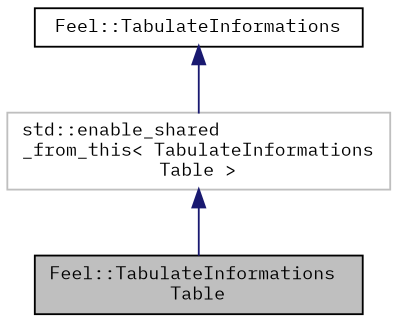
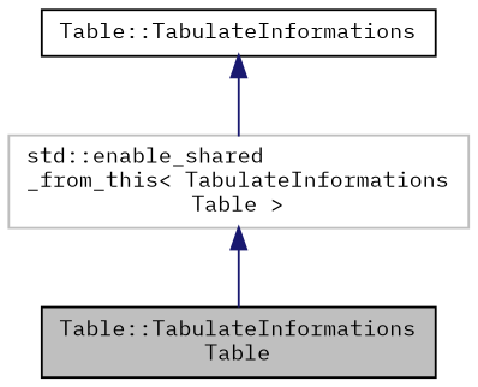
  digraph {
    fontname="IBM Plex Mono"
    rankdir=TB
    node [color=black fillcolor=white fontname="IBM Plex Mono" fontsize=10 shape=record style=filled]
    edge [color=midnightblue dir=back fontname="IBM Plex Mono" fontsize=10 labelfontname=Helvetica labelfontsize=10 style=solid]
-   n1 [fillcolor=grey75 fontcolor=black height=0.2 label="Feel::TabulateInformations\lTable" width=0.4]
-   n2 [height=0.2 label="Feel::TabulateInformations" width=0.4]
+   n1 [fillcolor=grey75 fontcolor=black height=0.2 label="Table::TabulateInformations\lTable" width=0.4]
+   n2 [height=0.2 label="Table::TabulateInformations" width=0.4]
    n3 [color=grey75 height=0.2 label="std::enable_shared\l_from_this\< TabulateInformations\lTable \>" width=0.4]
    n2 -> n3
    n3 -> n1
  }
